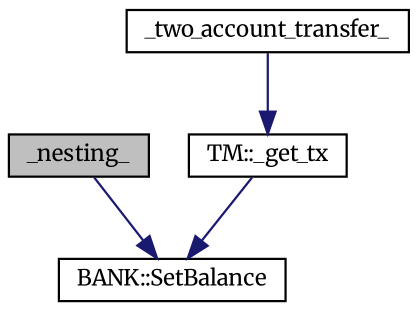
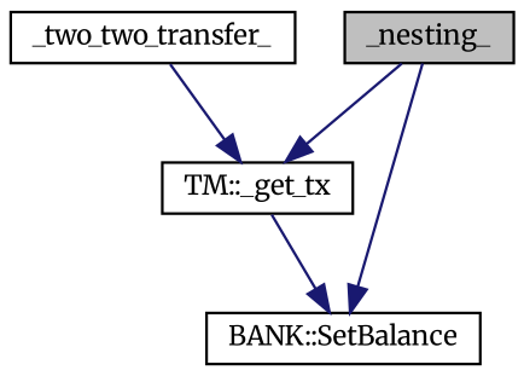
  digraph {
    fontname=Merriweather
    rankdir=TB
    node [color=black fillcolor=white fontname=Merriweather fontsize=10 shape=record style=filled]
    edge [color=midnightblue fontname=Merriweather fontsize=10 labelfontname=Helvetica labelfontsize=10 style=solid]
    n1 [fillcolor=grey75 fontcolor=black height=0.2 label=_nesting_ width=0.4]
    n2 [height=0.2 label="TM::_get_tx" width=0.4]
    n3 [height=0.2 label="BANK::SetBalance" width=0.4]
-   n4 [height=0.2 label=_two_account_transfer_ width=0.4]
+   n4 [height=0.2 label=_two_two_transfer_ width=0.4]
+   n1 -> n2
    n1 -> n3
    n2 -> n3
    n4 -> n2
  }
